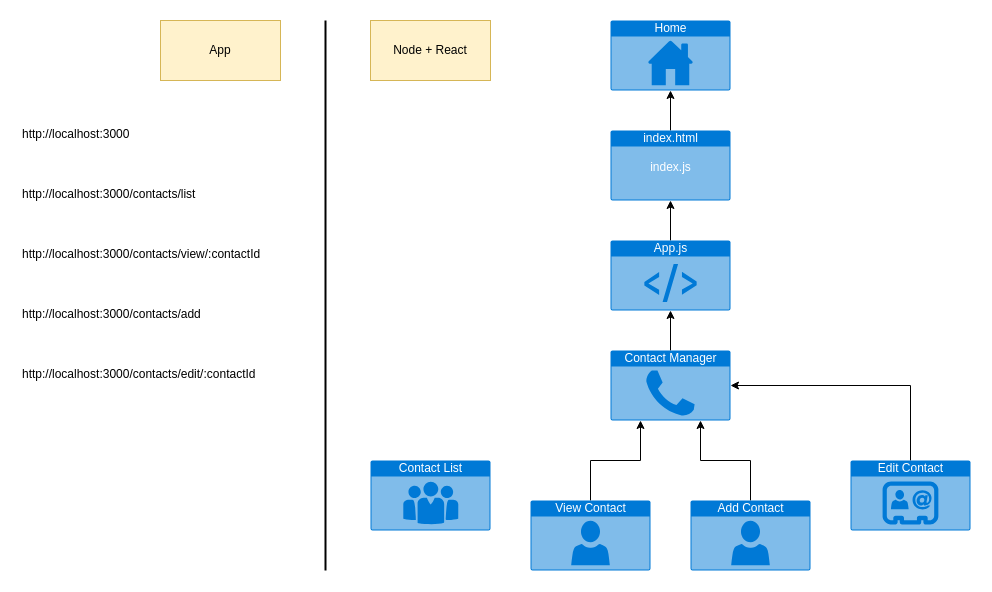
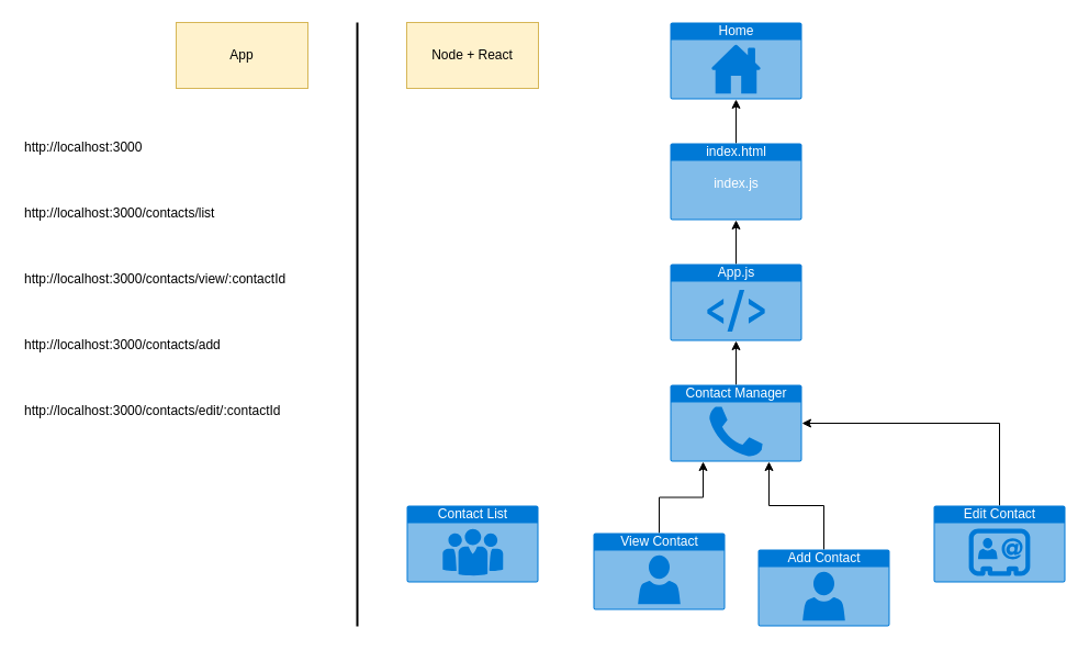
  <mxCell id="0" />
  <mxCell id="1" parent="0" />
  <mxCell id="2" style="edgeStyle=orthogonalEdgeStyle;rounded=0;orthogonalLoop=1;jettySize=auto;html=1;exitX=0.5;exitY=0;exitDx=0;exitDy=0;exitPerimeter=0;entryX=0.5;entryY=1;entryDx=0;entryDy=0;entryPerimeter=0;" edge="1" parent="1" source="3" target="6"><mxGeometry relative="1" as="geometry" /></mxCell>
  <mxCell id="3" value="index.html&lt;br&gt;&lt;br&gt;index.js&lt;br&gt;" style="html=1;strokeColor=none;fillColor=#0079D6;labelPosition=center;verticalLabelPosition=middle;verticalAlign=top;align=center;fontSize=12;outlineConnect=0;spacingTop=-6;fontColor=#FFFFFF;sketch=0;shape=mxgraph.sitemap.page;" vertex="1" parent="1"><mxGeometry x="610" y="130" width="120" height="70" as="geometry" /></mxCell>
  <mxCell id="4" style="edgeStyle=orthogonalEdgeStyle;rounded=0;orthogonalLoop=1;jettySize=auto;html=1;exitX=0.5;exitY=0;exitDx=0;exitDy=0;exitPerimeter=0;entryX=0.5;entryY=1;entryDx=0;entryDy=0;entryPerimeter=0;" edge="1" parent="1" source="5" target="3"><mxGeometry relative="1" as="geometry" /></mxCell>
  <mxCell id="5" value="App.js" style="html=1;strokeColor=none;fillColor=#0079D6;labelPosition=center;verticalLabelPosition=middle;verticalAlign=top;align=center;fontSize=12;outlineConnect=0;spacingTop=-6;fontColor=#FFFFFF;sketch=0;shape=mxgraph.sitemap.script;" vertex="1" parent="1"><mxGeometry x="610" y="240" width="120" height="70" as="geometry" /></mxCell>
  <mxCell id="6" value="Home" style="html=1;strokeColor=none;fillColor=#0079D6;labelPosition=center;verticalLabelPosition=middle;verticalAlign=top;align=center;fontSize=12;outlineConnect=0;spacingTop=-6;fontColor=#FFFFFF;sketch=0;shape=mxgraph.sitemap.home;" vertex="1" parent="1"><mxGeometry x="610" y="20" width="120" height="70" as="geometry" /></mxCell>
  <mxCell id="7" value="" style="line;strokeWidth=2;direction=south;html=1;" vertex="1" parent="1"><mxGeometry x="320" y="20" width="10" height="550" as="geometry" /></mxCell>
  <mxCell id="8" style="edgeStyle=orthogonalEdgeStyle;rounded=0;orthogonalLoop=1;jettySize=auto;html=1;exitX=0.5;exitY=0;exitDx=0;exitDy=0;exitPerimeter=0;entryX=0.5;entryY=1;entryDx=0;entryDy=0;entryPerimeter=0;" edge="1" parent="1" source="9" target="5"><mxGeometry relative="1" as="geometry" /></mxCell>
  <mxCell id="9" value="Contact Manager" style="html=1;strokeColor=none;fillColor=#0079D6;labelPosition=center;verticalLabelPosition=middle;verticalAlign=top;align=center;fontSize=12;outlineConnect=0;spacingTop=-6;fontColor=#FFFFFF;sketch=0;shape=mxgraph.sitemap.contact_us;" vertex="1" parent="1"><mxGeometry x="610" y="350" width="120" height="70" as="geometry" /></mxCell>
  <mxCell id="10" value="Contact List" style="html=1;strokeColor=none;fillColor=#0079D6;labelPosition=center;verticalLabelPosition=middle;verticalAlign=top;align=center;fontSize=12;outlineConnect=0;spacingTop=-6;fontColor=#FFFFFF;sketch=0;shape=mxgraph.sitemap.about_us;" vertex="1" parent="1"><mxGeometry x="370" y="460" width="120" height="70" as="geometry" /></mxCell>
  <mxCell id="11" style="edgeStyle=orthogonalEdgeStyle;rounded=0;orthogonalLoop=1;jettySize=auto;html=1;exitX=0.5;exitY=0;exitDx=0;exitDy=0;exitPerimeter=0;entryX=0.25;entryY=1;entryDx=0;entryDy=0;entryPerimeter=0;" edge="1" parent="1" source="12" target="9"><mxGeometry relative="1" as="geometry" /></mxCell>
- <mxCell id="12" value="View Contact" style="html=1;strokeColor=none;fillColor=#0079D6;labelPosition=center;verticalLabelPosition=middle;verticalAlign=top;align=center;fontSize=12;outlineConnect=0;spacingTop=-6;fontColor=#FFFFFF;sketch=0;shape=mxgraph.sitemap.profile;" vertex="1" parent="1"><mxGeometry x="530" y="500" width="120" height="70" as="geometry" /></mxCell>
+ <mxCell id="12" value="View Contact" style="html=1;strokeColor=none;fillColor=#0079D6;labelPosition=center;verticalLabelPosition=middle;verticalAlign=top;align=center;fontSize=12;outlineConnect=0;spacingTop=-6;fontColor=#FFFFFF;sketch=0;shape=mxgraph.sitemap.profile;" vertex="1" parent="1"><mxGeometry x="540" y="485" width="120" height="70" as="geometry" /></mxCell>
  <mxCell id="13" style="edgeStyle=orthogonalEdgeStyle;rounded=0;orthogonalLoop=1;jettySize=auto;html=1;exitX=0.5;exitY=0;exitDx=0;exitDy=0;exitPerimeter=0;entryX=0.75;entryY=1;entryDx=0;entryDy=0;entryPerimeter=0;" edge="1" parent="1" source="14" target="9"><mxGeometry relative="1" as="geometry" /></mxCell>
  <mxCell id="14" value="Add Contact" style="html=1;strokeColor=none;fillColor=#0079D6;labelPosition=center;verticalLabelPosition=middle;verticalAlign=top;align=center;fontSize=12;outlineConnect=0;spacingTop=-6;fontColor=#FFFFFF;sketch=0;shape=mxgraph.sitemap.profile;" vertex="1" parent="1"><mxGeometry x="690" y="500" width="120" height="70" as="geometry" /></mxCell>
  <mxCell id="15" style="edgeStyle=orthogonalEdgeStyle;rounded=0;orthogonalLoop=1;jettySize=auto;html=1;exitX=0.5;exitY=0;exitDx=0;exitDy=0;exitPerimeter=0;entryX=1;entryY=0.5;entryDx=0;entryDy=0;entryPerimeter=0;" edge="1" parent="1" source="16" target="9"><mxGeometry relative="1" as="geometry" /></mxCell>
  <mxCell id="16" value="Edit Contact" style="html=1;strokeColor=none;fillColor=#0079D6;labelPosition=center;verticalLabelPosition=middle;verticalAlign=top;align=center;fontSize=12;outlineConnect=0;spacingTop=-6;fontColor=#FFFFFF;sketch=0;shape=mxgraph.sitemap.contact;" vertex="1" parent="1"><mxGeometry x="850" y="460" width="120" height="70" as="geometry" /></mxCell>
  <mxCell id="17" value="App" style="rounded=0;whiteSpace=wrap;html=1;fillColor=#fff2cc;strokeColor=#d6b656;" vertex="1" parent="1"><mxGeometry x="160" y="20" width="120" height="60" as="geometry" /></mxCell>
  <mxCell id="18" value="Node + React" style="rounded=0;whiteSpace=wrap;html=1;fillColor=#fff2cc;strokeColor=#d6b656;" vertex="1" parent="1"><mxGeometry x="370" y="20" width="120" height="60" as="geometry" /></mxCell>
  <mxCell id="19" value="http://localhost:3000" style="text;whiteSpace=wrap;html=1;" vertex="1" parent="1"><mxGeometry x="20" y="120" width="210" height="40" as="geometry" /></mxCell>
  <mxCell id="20" value="http://localhost:3000/contacts/list" style="text;whiteSpace=wrap;html=1;" vertex="1" parent="1"><mxGeometry x="20" y="180" width="210" height="40" as="geometry" /></mxCell>
  <mxCell id="21" value="http://localhost:3000/contacts/view/:contactId" style="text;whiteSpace=wrap;html=1;" vertex="1" parent="1"><mxGeometry x="20" y="240" width="290" height="40" as="geometry" /></mxCell>
  <mxCell id="22" value="http://localhost:3000/contacts/add" style="text;whiteSpace=wrap;html=1;" vertex="1" parent="1"><mxGeometry x="20" y="300" width="210" height="40" as="geometry" /></mxCell>
  <mxCell id="23" value="http://localhost:3000/contacts/edit/:contactId" style="text;whiteSpace=wrap;html=1;" vertex="1" parent="1"><mxGeometry x="20" y="360" width="280" height="40" as="geometry" /></mxCell>
